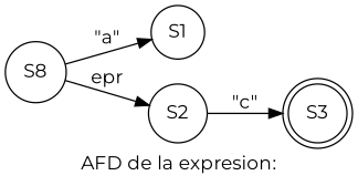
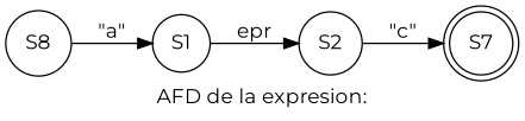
  digraph {
    fontname=Montserrat
    label="AFD de la expresion:"
    rankdir=LR
    node [fontname=Montserrat shape=circle]
    edge [fontname=Montserrat]
    n1 [label=S8]
    n2 [label=S1]
    n3 [label=S2]
-   n4 [label=S3 shape=doublecircle]
+   n4 [label=S7 shape=doublecircle]
    n1 -> n2 [label="\"a\""]
-   n1 -> n3 [label=epr]
+   n2 -> n3 [label=epr]
    n3 -> n4 [label="\"c\""]
  }
